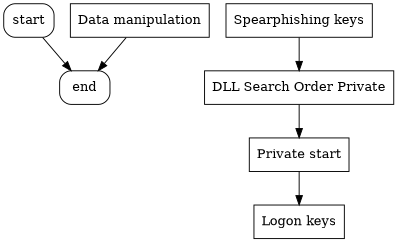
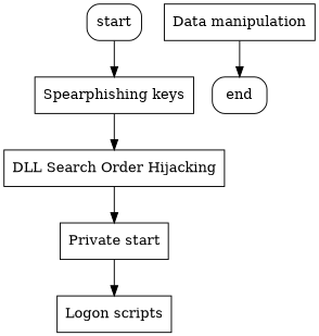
  digraph {
    node [shape=box]
    n1 [label=start style=rounded]
    n2 [label="Spearphishing keys"]
-   n3 [label="DLL Search Order Private"]
+   n3 [label="DLL Search Order Hijacking"]
    n4 [label="Private start"]
-   n5 [label="Logon keys"]
+   n5 [label="Logon scripts"]
    n6 [label="Data manipulation"]
    n7 [label=end style=rounded]
-   n1 -> n7
+   n1 -> n2
    n2 -> n3
    n3 -> n4
    n4 -> n5
    n6 -> n7
  }
